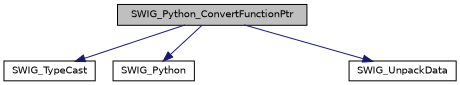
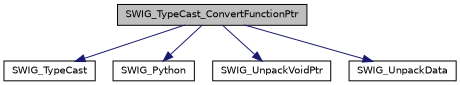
  digraph {
    rankdir=TB
    node [color=black fillcolor=white fontname=Helvetica fontsize=10 shape=record style=filled]
    edge [color=midnightblue fontname=Helvetica fontsize=10 labelfontname=Helvetica labelfontsize=10 style=solid]
-   n1 [fillcolor=grey75 fontcolor=black height=0.2 label=SWIG_Python_ConvertFunctionPtr width=0.4]
+   n1 [fillcolor=grey75 fontcolor=black height=0.2 label=SWIG_TypeCast_ConvertFunctionPtr width=0.4]
    n2 [height=0.2 label=SWIG_TypeCast width=0.4]
    n3 [height=0.2 label=SWIG_Python width=0.4]
+   n4 [height=0.2 label=SWIG_UnpackVoidPtr width=0.4]
    n5 [height=0.2 label=SWIG_UnpackData width=0.4]
    n1 -> n2
    n1 -> n3
+   n1 -> n4
    n1 -> n5
  }
